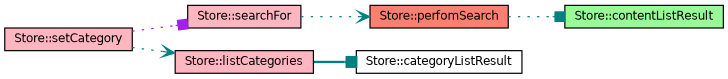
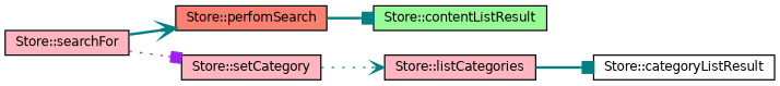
  digraph {
    rankdir=LR
    node [color=black fillcolor=lightpink fontname=Helvetica fontsize=10 shape=record style=filled]
    edge [arrowhead=box color=teal fontname=Helvetica fontsize=10 labelfontname=Helvetica labelfontsize=10 style=bold]
    n1 [height=0.2 label="Store::searchFor" width=0.4]
    n2 [fillcolor=salmon height=0.2 label="Store::perfomSearch" width=0.4]
    n3 [height=0.2 label="Store::setCategory" width=0.4]
    n4 [fillcolor=palegreen height=0.2 label="Store::contentListResult" width=0.4]
    n5 [height=0.2 label="Store::listCategories" width=0.4]
    n6 [fillcolor=white height=0.2 label="Store::categoryListResult" width=0.4]
-   n1 -> n2 [arrowhead=vee style=dotted]
-   n3 -> n1 [color=purple style=dotted]
-   n2 -> n4 [style=dotted]
+   n1 -> n2 [arrowhead=vee]
+   n1 -> n3 [color=purple style=dotted]
+   n2 -> n4
    n3 -> n5 [arrowhead=vee style=dotted]
    n5 -> n6
  }
